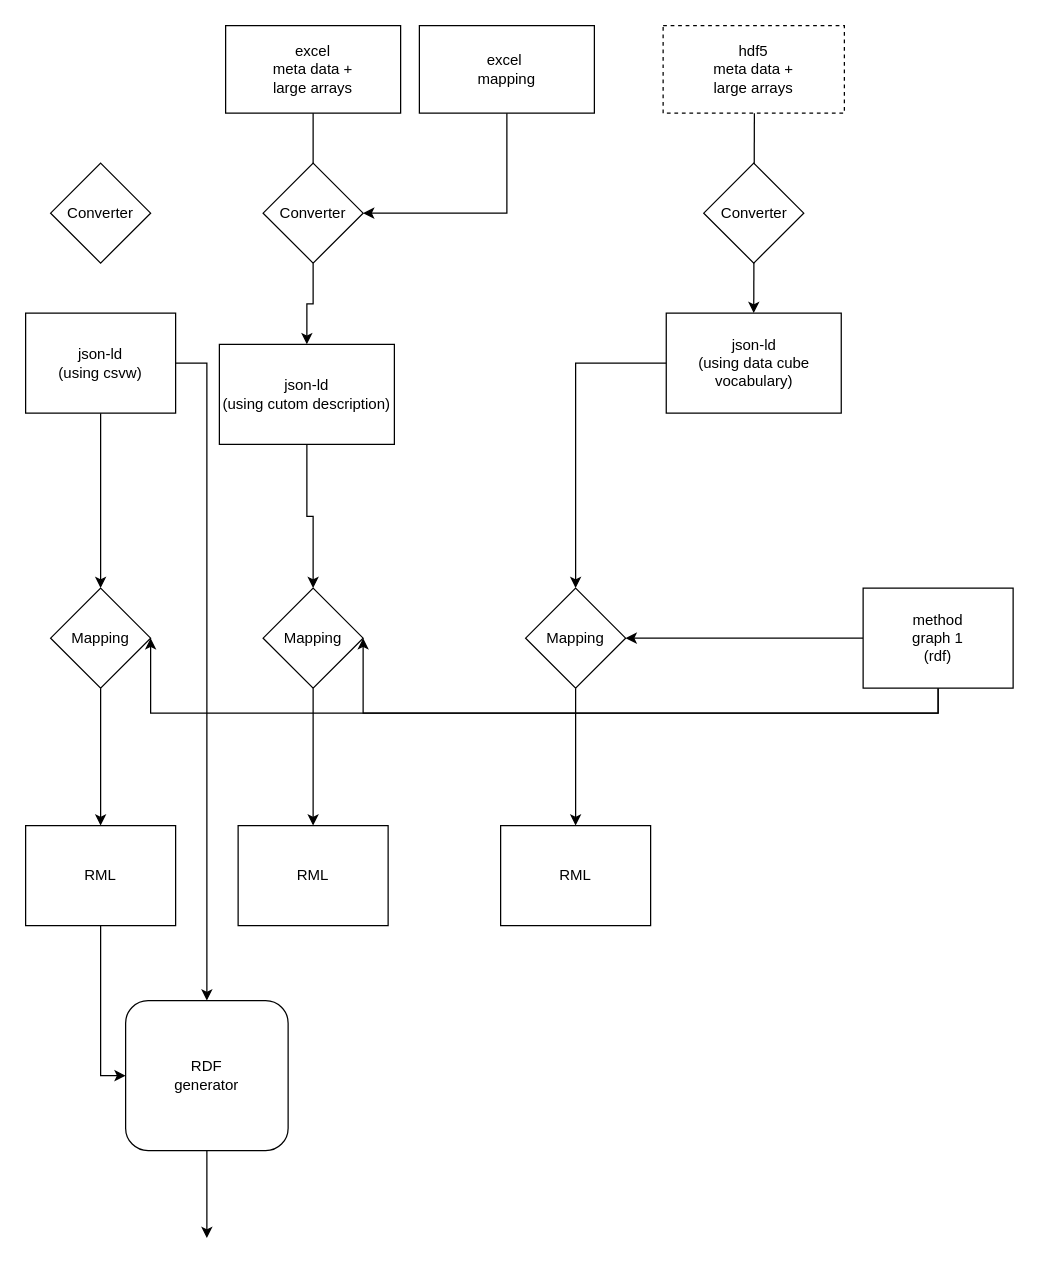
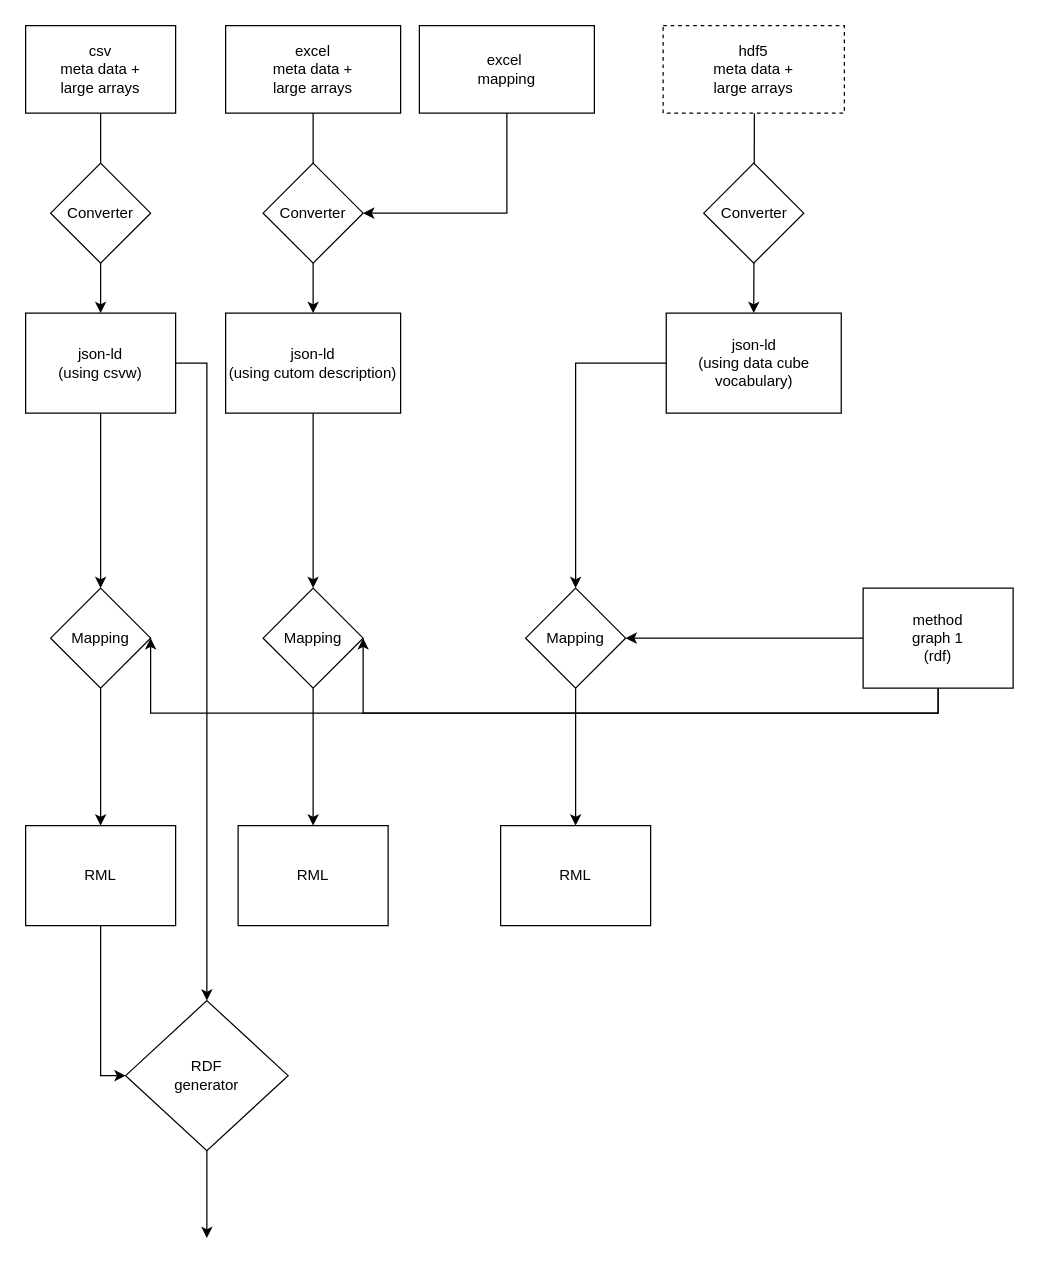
  <mxCell id="0" />
  <mxCell id="1" parent="0" />
+ <mxCell id="2" value="" style="edgeStyle=orthogonalEdgeStyle;rounded=0;orthogonalLoop=1;jettySize=auto;html=1;" parent="1" source="3" target="10" edge="1"><mxGeometry relative="1" as="geometry" /></mxCell>
+ <mxCell id="3" value="csv&lt;br&gt;meta data +&lt;br&gt;large arrays" style="rounded=0;whiteSpace=wrap;html=1;snapToPoint=1;points=[[0.1,0],[0.2,0],[0.3,0],[0.4,0],[0.5,0],[0.6,0],[0.7,0],[0.8,0],[0.9,0],[0,0.1],[0,0.3],[0,0.5],[0,0.7],[0,0.9],[0.1,1],[0.2,1],[0.3,1],[0.4,1],[0.5,1],[0.6,1],[0.7,1],[0.8,1],[0.9,1],[1,0.1],[1,0.3],[1,0.5],[1,0.7],[1,0.9]];" parent="1" vertex="1"><mxGeometry x="20" y="20" width="120" height="70" as="geometry" /></mxCell>
  <mxCell id="4" value="" style="edgeStyle=orthogonalEdgeStyle;rounded=0;orthogonalLoop=1;jettySize=auto;html=1;startArrow=none;" parent="1" source="20" target="12" edge="1"><mxGeometry relative="1" as="geometry" /></mxCell>
  <mxCell id="5" value="excel&lt;br&gt;meta data +&lt;br&gt;large arrays" style="rounded=0;whiteSpace=wrap;html=1;snapToPoint=1;points=[[0.1,0],[0.2,0],[0.3,0],[0.4,0],[0.5,0],[0.6,0],[0.7,0],[0.8,0],[0.9,0],[0,0.1],[0,0.3],[0,0.5],[0,0.7],[0,0.9],[0.1,1],[0.2,1],[0.3,1],[0.4,1],[0.5,1],[0.6,1],[0.7,1],[0.8,1],[0.9,1],[1,0.1],[1,0.3],[1,0.5],[1,0.7],[1,0.9]];" parent="1" vertex="1"><mxGeometry x="180" y="20" width="140" height="70" as="geometry" /></mxCell>
  <mxCell id="6" style="edgeStyle=orthogonalEdgeStyle;rounded=0;orthogonalLoop=1;jettySize=auto;html=1;entryX=0.5;entryY=0;entryDx=0;entryDy=0;" parent="1" source="7" target="14" edge="1"><mxGeometry relative="1" as="geometry" /></mxCell>
  <mxCell id="7" value="hdf5&lt;br&gt;meta data +&lt;br&gt;large arrays" style="rounded=0;whiteSpace=wrap;html=1;snapToPoint=1;points=[[0.1,0],[0.2,0],[0.3,0],[0.4,0],[0.5,0],[0.6,0],[0.7,0],[0.8,0],[0.9,0],[0,0.1],[0,0.3],[0,0.5],[0,0.7],[0,0.9],[0.1,1],[0.2,1],[0.3,1],[0.4,1],[0.5,1],[0.6,1],[0.7,1],[0.8,1],[0.9,1],[1,0.1],[1,0.3],[1,0.5],[1,0.7],[1,0.9]];dashed=1;" parent="1" vertex="1"><mxGeometry x="530" y="20" width="145" height="70" as="geometry" /></mxCell>
  <mxCell id="8" style="edgeStyle=orthogonalEdgeStyle;rounded=0;orthogonalLoop=1;jettySize=auto;html=1;entryX=0.5;entryY=0;entryDx=0;entryDy=0;" edge="1" parent="1" source="10" target="28"><mxGeometry relative="1" as="geometry" /></mxCell>
  <mxCell id="9" style="edgeStyle=orthogonalEdgeStyle;rounded=0;orthogonalLoop=1;jettySize=auto;html=1;entryX=0.5;entryY=0;entryDx=0;entryDy=0;" edge="1" parent="1" source="10" target="36"><mxGeometry relative="1" as="geometry"><mxPoint x="160" y="890" as="targetPoint" /><Array as="points"><mxPoint x="165" y="290" /></Array></mxGeometry></mxCell>
  <mxCell id="10" value="json-ld&lt;br&gt;(using csvw)" style="rounded=0;whiteSpace=wrap;html=1;snapToPoint=1;points=[[0.1,0],[0.2,0],[0.3,0],[0.4,0],[0.5,0],[0.6,0],[0.7,0],[0.8,0],[0.9,0],[0,0.1],[0,0.3],[0,0.5],[0,0.7],[0,0.9],[0.1,1],[0.2,1],[0.3,1],[0.4,1],[0.5,1],[0.6,1],[0.7,1],[0.8,1],[0.9,1],[1,0.1],[1,0.3],[1,0.5],[1,0.7],[1,0.9]];" parent="1" vertex="1"><mxGeometry x="20" y="250" width="120" height="80" as="geometry" /></mxCell>
  <mxCell id="11" value="" style="edgeStyle=orthogonalEdgeStyle;rounded=0;orthogonalLoop=1;jettySize=auto;html=1;" edge="1" parent="1" source="12" target="26"><mxGeometry relative="1" as="geometry" /></mxCell>
- <mxCell id="12" value="json-ld&lt;br&gt;(using cutom description)" style="rounded=0;whiteSpace=wrap;html=1;snapToPoint=1;points=[[0.1,0],[0.2,0],[0.3,0],[0.4,0],[0.5,0],[0.6,0],[0.7,0],[0.8,0],[0.9,0],[0,0.1],[0,0.3],[0,0.5],[0,0.7],[0,0.9],[0.1,1],[0.2,1],[0.3,1],[0.4,1],[0.5,1],[0.6,1],[0.7,1],[0.8,1],[0.9,1],[1,0.1],[1,0.3],[1,0.5],[1,0.7],[1,0.9]];" parent="1" vertex="1"><mxGeometry x="175" y="275" width="140" height="80" as="geometry" /></mxCell>
+ <mxCell id="12" value="json-ld&lt;br&gt;(using cutom description)" style="rounded=0;whiteSpace=wrap;html=1;snapToPoint=1;points=[[0.1,0],[0.2,0],[0.3,0],[0.4,0],[0.5,0],[0.6,0],[0.7,0],[0.8,0],[0.9,0],[0,0.1],[0,0.3],[0,0.5],[0,0.7],[0,0.9],[0.1,1],[0.2,1],[0.3,1],[0.4,1],[0.5,1],[0.6,1],[0.7,1],[0.8,1],[0.9,1],[1,0.1],[1,0.3],[1,0.5],[1,0.7],[1,0.9]];" parent="1" vertex="1"><mxGeometry x="180" y="250" width="140" height="80" as="geometry" /></mxCell>
  <mxCell id="13" style="edgeStyle=orthogonalEdgeStyle;rounded=0;orthogonalLoop=1;jettySize=auto;html=1;entryX=0.5;entryY=0;entryDx=0;entryDy=0;" edge="1" parent="1" source="14" target="30"><mxGeometry relative="1" as="geometry" /></mxCell>
  <mxCell id="14" value="json-ld&lt;br&gt;(using data cube vocabulary)" style="rounded=0;whiteSpace=wrap;html=1;snapToPoint=1;points=[[0.1,0],[0.2,0],[0.3,0],[0.4,0],[0.5,0],[0.6,0],[0.7,0],[0.8,0],[0.9,0],[0,0.1],[0,0.3],[0,0.5],[0,0.7],[0,0.9],[0.1,1],[0.2,1],[0.3,1],[0.4,1],[0.5,1],[0.6,1],[0.7,1],[0.8,1],[0.9,1],[1,0.1],[1,0.3],[1,0.5],[1,0.7],[1,0.9]];" parent="1" vertex="1"><mxGeometry x="532.5" y="250" width="140" height="80" as="geometry" /></mxCell>
  <mxCell id="15" style="edgeStyle=orthogonalEdgeStyle;rounded=0;orthogonalLoop=1;jettySize=auto;html=1;entryX=1;entryY=0.5;entryDx=0;entryDy=0;" edge="1" parent="1" source="18" target="30"><mxGeometry relative="1" as="geometry" /></mxCell>
  <mxCell id="16" style="edgeStyle=orthogonalEdgeStyle;rounded=0;orthogonalLoop=1;jettySize=auto;html=1;entryX=1;entryY=0.5;entryDx=0;entryDy=0;" edge="1" parent="1" source="18" target="26"><mxGeometry relative="1" as="geometry"><Array as="points"><mxPoint x="750" y="570" /><mxPoint x="290" y="570" /></Array></mxGeometry></mxCell>
  <mxCell id="17" style="edgeStyle=orthogonalEdgeStyle;rounded=0;orthogonalLoop=1;jettySize=auto;html=1;entryX=1;entryY=0.5;entryDx=0;entryDy=0;" edge="1" parent="1" source="18" target="28"><mxGeometry relative="1" as="geometry"><Array as="points"><mxPoint x="750" y="570" /><mxPoint x="120" y="570" /></Array></mxGeometry></mxCell>
  <mxCell id="18" value="method&lt;br&gt;graph 1&lt;br&gt;(rdf)" style="rounded=0;whiteSpace=wrap;html=1;snapToPoint=1;points=[[0.1,0],[0.2,0],[0.3,0],[0.4,0],[0.5,0],[0.6,0],[0.7,0],[0.8,0],[0.9,0],[0,0.1],[0,0.3],[0,0.5],[0,0.7],[0,0.9],[0.1,1],[0.2,1],[0.3,1],[0.4,1],[0.5,1],[0.6,1],[0.7,1],[0.8,1],[0.9,1],[1,0.1],[1,0.3],[1,0.5],[1,0.7],[1,0.9]];" parent="1" vertex="1"><mxGeometry x="690" y="470" width="120" height="80" as="geometry" /></mxCell>
  <mxCell id="19" value="Converter" style="rhombus;whiteSpace=wrap;html=1;" vertex="1" parent="1"><mxGeometry x="40" y="130" width="80" height="80" as="geometry" /></mxCell>
  <mxCell id="20" value="Converter" style="rhombus;whiteSpace=wrap;html=1;" vertex="1" parent="1"><mxGeometry x="210" y="130" width="80" height="80" as="geometry" /></mxCell>
  <mxCell id="21" value="" style="edgeStyle=orthogonalEdgeStyle;rounded=0;orthogonalLoop=1;jettySize=auto;html=1;endArrow=none;" edge="1" parent="1" source="5" target="20"><mxGeometry relative="1" as="geometry"><mxPoint x="250" y="90" as="sourcePoint" /><mxPoint x="250" y="250" as="targetPoint" /></mxGeometry></mxCell>
  <mxCell id="22" value="Converter" style="rhombus;whiteSpace=wrap;html=1;" vertex="1" parent="1"><mxGeometry x="562.5" y="130" width="80" height="80" as="geometry" /></mxCell>
  <mxCell id="23" style="edgeStyle=orthogonalEdgeStyle;rounded=0;orthogonalLoop=1;jettySize=auto;html=1;entryX=1;entryY=0.5;entryDx=0;entryDy=0;" edge="1" parent="1" source="24" target="20"><mxGeometry relative="1" as="geometry"><Array as="points"><mxPoint x="405" y="170" /></Array></mxGeometry></mxCell>
  <mxCell id="24" value="excel&amp;nbsp;&lt;br&gt;mapping" style="rounded=0;whiteSpace=wrap;html=1;snapToPoint=1;points=[[0.1,0],[0.2,0],[0.3,0],[0.4,0],[0.5,0],[0.6,0],[0.7,0],[0.8,0],[0.9,0],[0,0.1],[0,0.3],[0,0.5],[0,0.7],[0,0.9],[0.1,1],[0.2,1],[0.3,1],[0.4,1],[0.5,1],[0.6,1],[0.7,1],[0.8,1],[0.9,1],[1,0.1],[1,0.3],[1,0.5],[1,0.7],[1,0.9]];" vertex="1" parent="1"><mxGeometry x="335" y="20" width="140" height="70" as="geometry" /></mxCell>
  <mxCell id="25" style="edgeStyle=orthogonalEdgeStyle;rounded=0;orthogonalLoop=1;jettySize=auto;html=1;entryX=0.5;entryY=0;entryDx=0;entryDy=0;" edge="1" parent="1" source="26" target="33"><mxGeometry relative="1" as="geometry" /></mxCell>
  <mxCell id="26" value="Mapping" style="rhombus;whiteSpace=wrap;html=1;" vertex="1" parent="1"><mxGeometry x="210" y="470" width="80" height="80" as="geometry" /></mxCell>
  <mxCell id="27" style="edgeStyle=orthogonalEdgeStyle;rounded=0;orthogonalLoop=1;jettySize=auto;html=1;entryX=0.5;entryY=0;entryDx=0;entryDy=0;" edge="1" parent="1" source="28" target="32"><mxGeometry relative="1" as="geometry" /></mxCell>
  <mxCell id="28" value="Mapping" style="rhombus;whiteSpace=wrap;html=1;" vertex="1" parent="1"><mxGeometry x="40" y="470" width="80" height="80" as="geometry" /></mxCell>
  <mxCell id="29" style="edgeStyle=orthogonalEdgeStyle;rounded=0;orthogonalLoop=1;jettySize=auto;html=1;entryX=0.5;entryY=0;entryDx=0;entryDy=0;" edge="1" parent="1" source="30" target="34"><mxGeometry relative="1" as="geometry" /></mxCell>
  <mxCell id="30" value="Mapping" style="rhombus;whiteSpace=wrap;html=1;" vertex="1" parent="1"><mxGeometry x="420" y="470" width="80" height="80" as="geometry" /></mxCell>
  <mxCell id="31" style="edgeStyle=orthogonalEdgeStyle;rounded=0;orthogonalLoop=1;jettySize=auto;html=1;entryX=0;entryY=0.5;entryDx=0;entryDy=0;" edge="1" parent="1" source="32" target="36"><mxGeometry relative="1" as="geometry" /></mxCell>
  <mxCell id="32" value="RML" style="rounded=0;whiteSpace=wrap;html=1;snapToPoint=1;points=[[0.1,0],[0.2,0],[0.3,0],[0.4,0],[0.5,0],[0.6,0],[0.7,0],[0.8,0],[0.9,0],[0,0.1],[0,0.3],[0,0.5],[0,0.7],[0,0.9],[0.1,1],[0.2,1],[0.3,1],[0.4,1],[0.5,1],[0.6,1],[0.7,1],[0.8,1],[0.9,1],[1,0.1],[1,0.3],[1,0.5],[1,0.7],[1,0.9]];" vertex="1" parent="1"><mxGeometry x="20" y="660" width="120" height="80" as="geometry" /></mxCell>
  <mxCell id="33" value="RML" style="rounded=0;whiteSpace=wrap;html=1;snapToPoint=1;points=[[0.1,0],[0.2,0],[0.3,0],[0.4,0],[0.5,0],[0.6,0],[0.7,0],[0.8,0],[0.9,0],[0,0.1],[0,0.3],[0,0.5],[0,0.7],[0,0.9],[0.1,1],[0.2,1],[0.3,1],[0.4,1],[0.5,1],[0.6,1],[0.7,1],[0.8,1],[0.9,1],[1,0.1],[1,0.3],[1,0.5],[1,0.7],[1,0.9]];" vertex="1" parent="1"><mxGeometry x="190" y="660" width="120" height="80" as="geometry" /></mxCell>
  <mxCell id="34" value="RML" style="rounded=0;whiteSpace=wrap;html=1;snapToPoint=1;points=[[0.1,0],[0.2,0],[0.3,0],[0.4,0],[0.5,0],[0.6,0],[0.7,0],[0.8,0],[0.9,0],[0,0.1],[0,0.3],[0,0.5],[0,0.7],[0,0.9],[0.1,1],[0.2,1],[0.3,1],[0.4,1],[0.5,1],[0.6,1],[0.7,1],[0.8,1],[0.9,1],[1,0.1],[1,0.3],[1,0.5],[1,0.7],[1,0.9]];" vertex="1" parent="1"><mxGeometry x="400" y="660" width="120" height="80" as="geometry" /></mxCell>
  <mxCell id="35" style="edgeStyle=orthogonalEdgeStyle;rounded=0;orthogonalLoop=1;jettySize=auto;html=1;" edge="1" parent="1" source="36"><mxGeometry relative="1" as="geometry"><mxPoint x="165" y="990" as="targetPoint" /></mxGeometry></mxCell>
- <mxCell id="36" value="RDF&lt;br&gt;generator" style="whiteSpace=wrap;html=1;rounded=1;" vertex="1" parent="1"><mxGeometry x="100" y="800" width="130" height="120" as="geometry" /></mxCell>
+ <mxCell id="36" value="RDF&lt;br&gt;generator" style="rhombus;whiteSpace=wrap;html=1;" vertex="1" parent="1"><mxGeometry x="100" y="800" width="130" height="120" as="geometry" /></mxCell>
